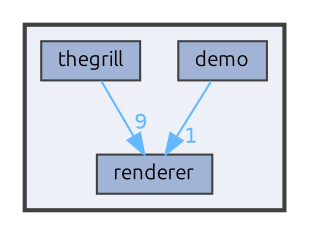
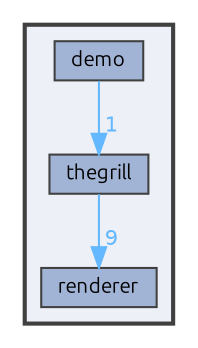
  digraph {
    compound=true
    fontname=Ubuntu
    node [color=grey25 fillcolor="#a2b4d6" fontname=Ubuntu fontsize=10 shape=box style=filled]
    edge [color=steelblue1 fontcolor=steelblue1 fontname=Ubuntu fontsize=10 labeldistance=1.5 labelfontname=Helvetica labelfontsize=10]
    n1 [height=0.2 label=demo width=0.4]
    n2 [height=0.2 label=renderer width=0.4]
    n3 [height=0.2 label=thegrill width=0.4]
    subgraph cluster_1 {
      bgcolor="#edf0f7"
      fontsize=10
      pencolor=grey25
      style="filled,bold"
      n1
      n2
      n3
    }
-   n1 -> n2 [headlabel=1]
+   n1 -> n3 [headlabel=1]
    n3 -> n2 [headlabel=9]
  }
